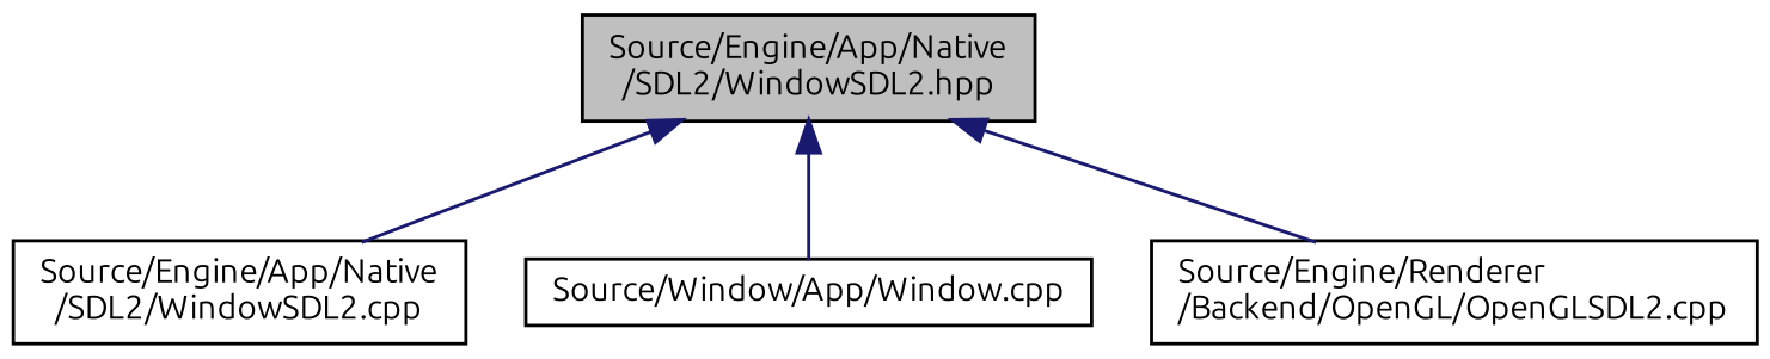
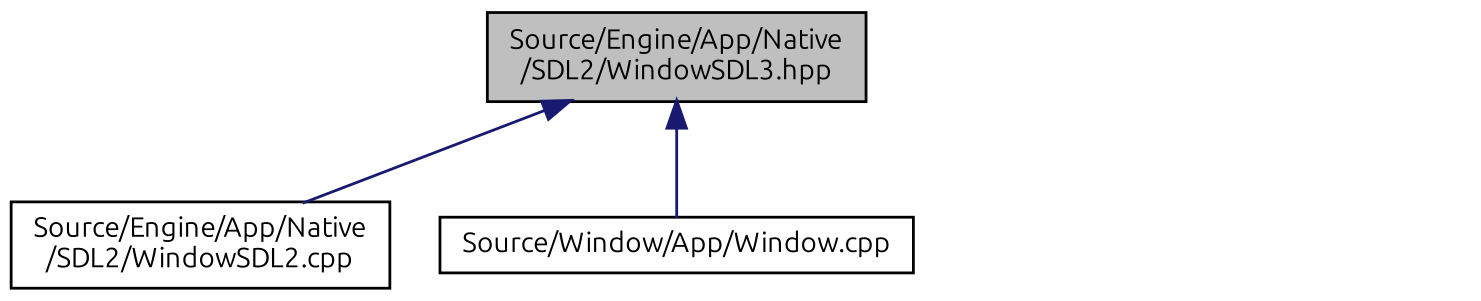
  digraph {
    fontname=Ubuntu
    node [color=black fillcolor=white fontname=Ubuntu fontsize=10 shape=record style=filled]
    edge [color=midnightblue dir=back fontname=Ubuntu fontsize=10 labelfontname=Helvetica labelfontsize=10 style=solid]
-   n1 [fillcolor=grey75 fontcolor=black height=0.2 label="Source/Engine/App/Native\l/SDL2/WindowSDL2.hpp" width=0.4]
+   n1 [fillcolor=grey75 fontcolor=black height=0.2 label="Source/Engine/App/Native\l/SDL2/WindowSDL3.hpp" width=0.4]
    n2 [height=0.2 label="Source/Engine/App/Native\l/SDL2/WindowSDL2.cpp" width=0.4]
    n3 [height=0.2 label="Source/Window/App/Window.cpp" width=0.4]
-   n4 [height=0.2 label="Source/Engine/Renderer\l/Backend/OpenGL/OpenGLSDL2.cpp" width=0.4]
    n1 -> n2
    n1 -> n3
-   n1 -> n4
  }
